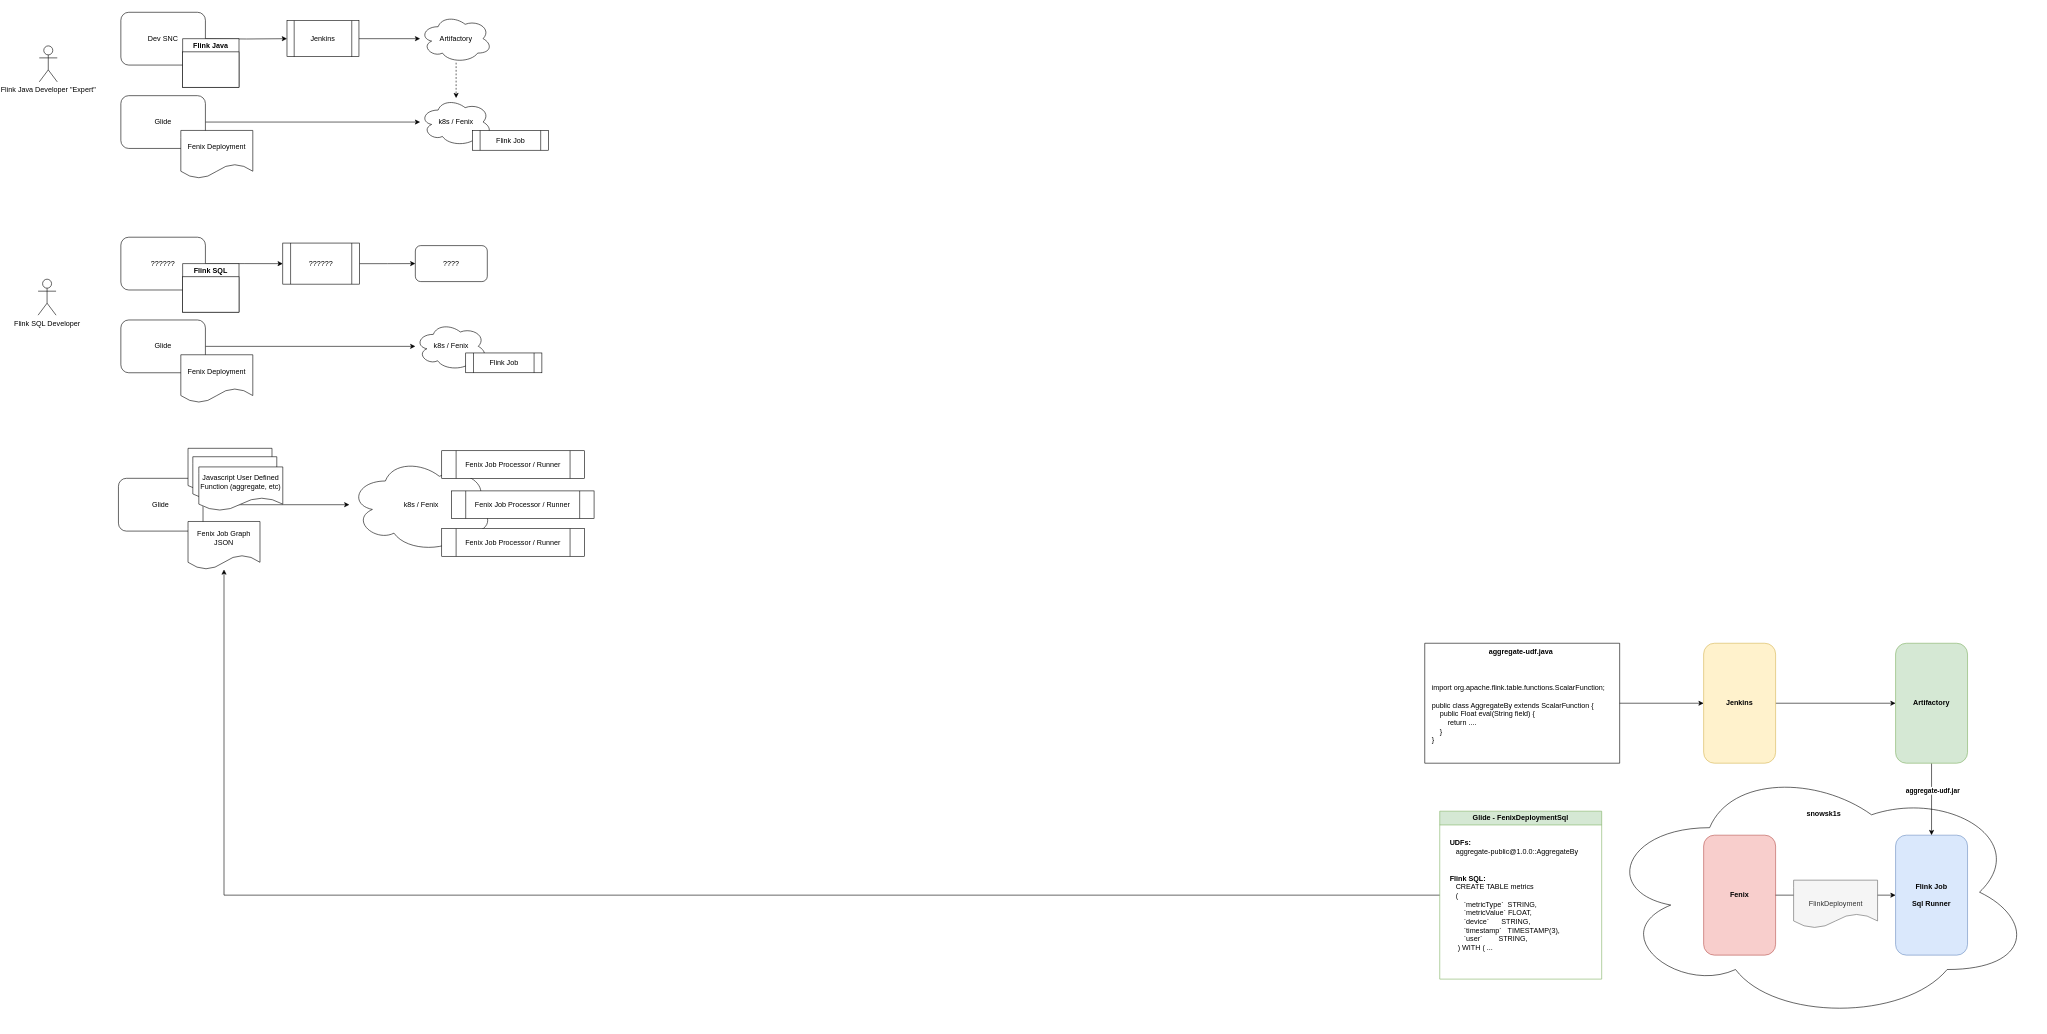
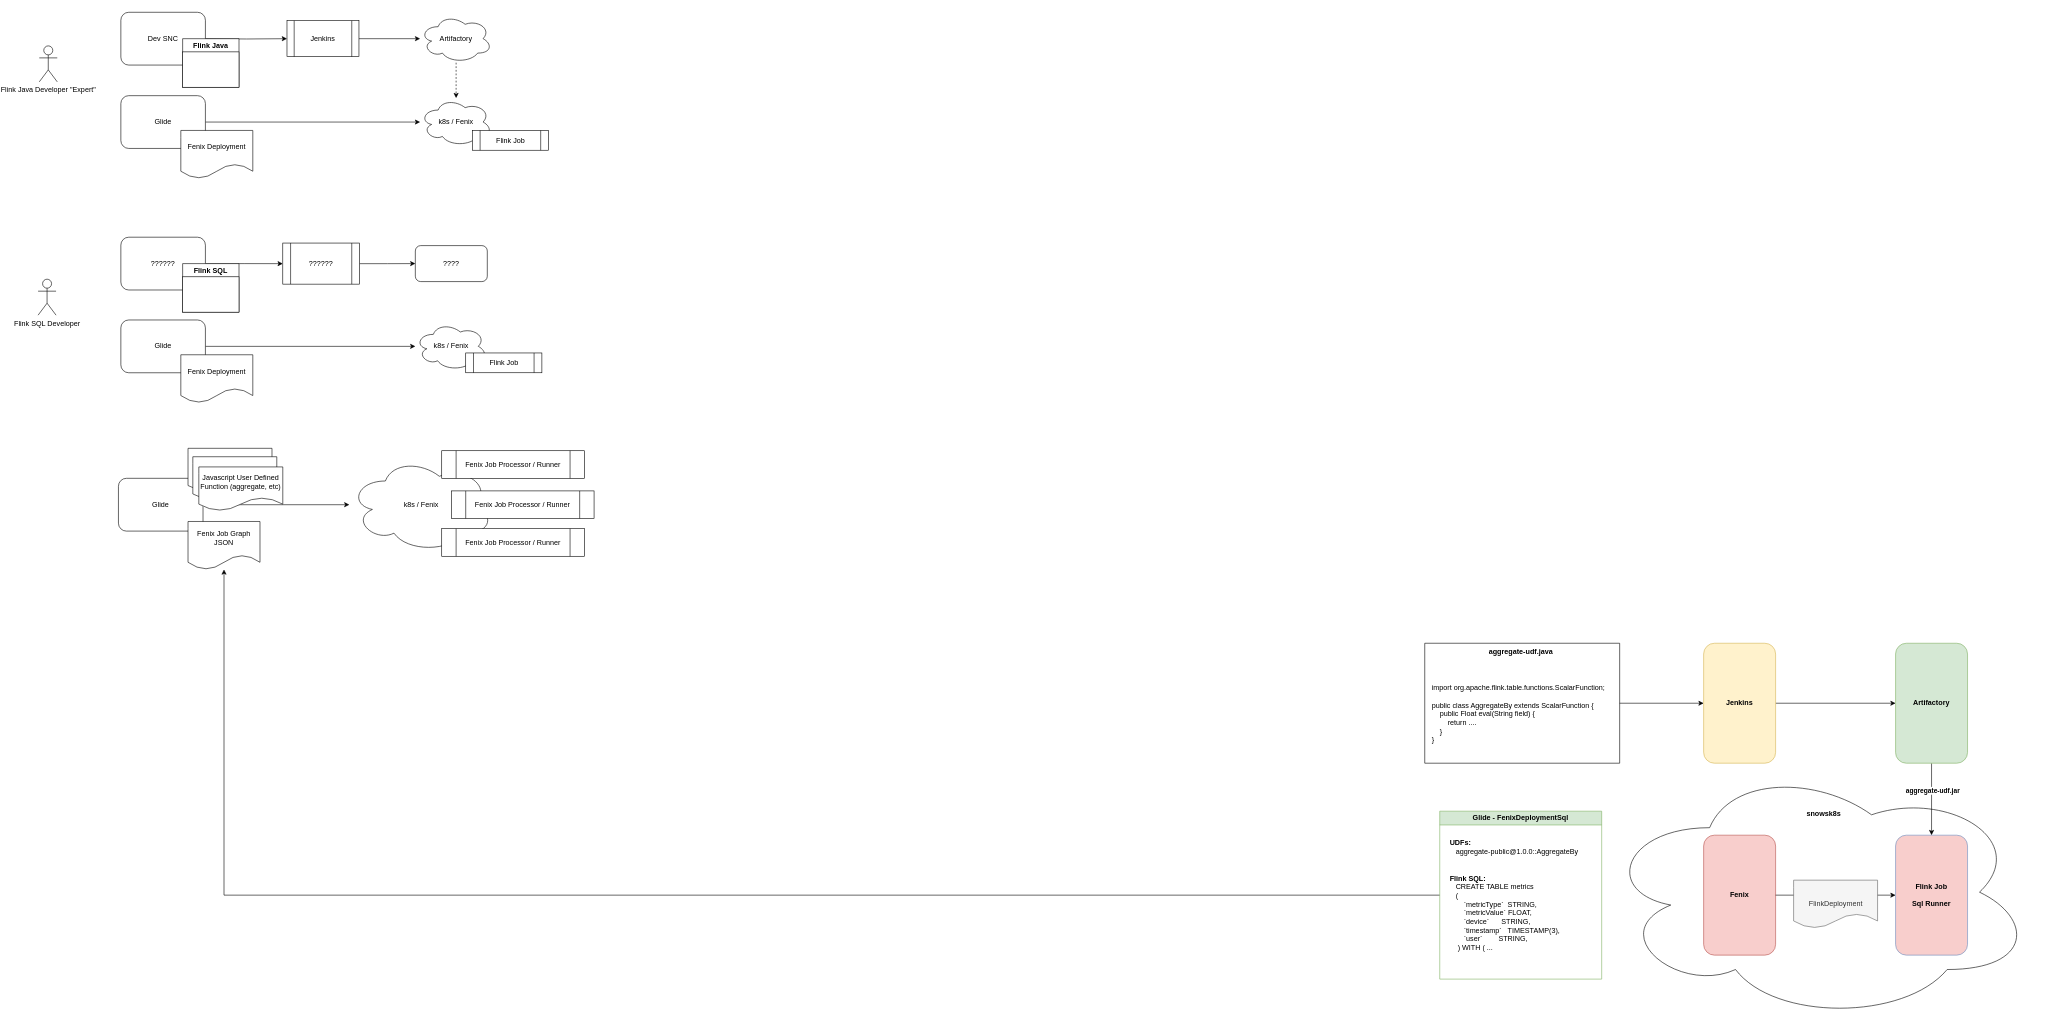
  <mxCell id="0" />
  <mxCell id="1" parent="0" />
  <mxCell id="2" style="edgeStyle=orthogonalEdgeStyle;rounded=0;orthogonalLoop=1;jettySize=auto;html=1;entryX=0;entryY=0.5;entryDx=0;entryDy=0;" edge="1" parent="1" target="28"><mxGeometry relative="1" as="geometry"><mxPoint x="299" y="64" as="sourcePoint" /></mxGeometry></mxCell>
  <mxCell id="3" value="" style="ellipse;shape=cloud;whiteSpace=wrap;html=1;" parent="1" vertex="1"><mxGeometry x="2627" y="1272" width="720" height="430" as="geometry" /></mxCell>
  <mxCell id="4" value="" style="edgeStyle=orthogonalEdgeStyle;rounded=0;orthogonalLoop=1;jettySize=auto;html=1;" parent="1" source="5" target="33" edge="1"><mxGeometry relative="1" as="geometry" /></mxCell>
  <mxCell id="5" value="Glide - FenixDeploymentSql" style="swimlane;whiteSpace=wrap;html=1;fillColor=#d5e8d4;strokeColor=#82b366;" parent="1" vertex="1"><mxGeometry x="2357" y="1352" width="270" height="280" as="geometry" /></mxCell>
  <mxCell id="6" value="&lt;div&gt;&lt;b&gt;Flink SQL:&lt;/b&gt;&lt;/div&gt;&lt;div&gt;&amp;nbsp; &amp;nbsp;CREATE TABLE metrics&lt;/div&gt;&lt;div&gt;&amp;nbsp; &amp;nbsp;(&lt;/div&gt;&lt;div&gt;&amp;nbsp; &amp;nbsp; &amp;nbsp; &amp;nbsp;`metricType`&amp;nbsp; STRING,&lt;/div&gt;&lt;div&gt;&amp;nbsp; &amp;nbsp; &amp;nbsp; &amp;nbsp;`metricValue` FLOAT,&lt;/div&gt;&lt;div&gt;&amp;nbsp; &amp;nbsp; &amp;nbsp; &amp;nbsp;`device`&amp;nbsp; &amp;nbsp; &amp;nbsp; STRING,&lt;/div&gt;&lt;div&gt;&amp;nbsp; &amp;nbsp; &amp;nbsp; &amp;nbsp;`timestamp`&amp;nbsp; &amp;nbsp;TIMESTAMP(3),&lt;/div&gt;&lt;div&gt;&amp;nbsp; &amp;nbsp; &amp;nbsp; &amp;nbsp;`user`&amp;nbsp; &amp;nbsp; &amp;nbsp; &amp;nbsp; STRING,&lt;/div&gt;&lt;div&gt;&amp;nbsp; &amp;nbsp; ) WITH ( ...&lt;/div&gt;" style="text;html=1;align=left;verticalAlign=middle;resizable=0;points=[];autosize=1;strokeColor=none;fillColor=none;" parent="5" vertex="1"><mxGeometry x="15" y="100" width="210" height="140" as="geometry" /></mxCell>
  <mxCell id="7" value="&lt;div&gt;&lt;b&gt;UDFs:&lt;/b&gt;&lt;br&gt;&amp;nbsp; &amp;nbsp;aggregate-public@1.0.0::AggregateBy&lt;/div&gt;" style="text;html=1;align=left;verticalAlign=middle;resizable=0;points=[];autosize=1;strokeColor=none;fillColor=none;" parent="5" vertex="1"><mxGeometry x="15" y="40" width="220" height="40" as="geometry" /></mxCell>
  <mxCell id="8" value="&lt;div style=&quot;&quot;&gt;&lt;span style=&quot;background-color: initial;&quot;&gt;&lt;b&gt;Fenix&lt;/b&gt;&lt;/span&gt;&lt;/div&gt;" style="rounded=1;whiteSpace=wrap;html=1;align=center;fillColor=#f8cecc;strokeColor=#b85450;" parent="1" vertex="1"><mxGeometry x="2797" y="1392" width="120" height="200" as="geometry" /></mxCell>
  <mxCell id="9" value="" style="endArrow=classic;html=1;rounded=0;entryX=0;entryY=0.5;entryDx=0;entryDy=0;exitX=1;exitY=0.5;exitDx=0;exitDy=0;" parent="1" source="8" target="11" edge="1"><mxGeometry relative="1" as="geometry"><mxPoint x="2937" y="1491.5" as="sourcePoint" /><mxPoint x="3137" y="1492" as="targetPoint" /></mxGeometry></mxCell>
  <mxCell id="10" value="FlinkDeployment" style="shape=document;html=1;outlineConnect=0;fillColor=#f5f5f5;fontColor=#333333;strokeColor=#666666;" parent="9" vertex="1"><mxGeometry width="140" height="80" relative="1" as="geometry"><mxPoint x="-70" y="-25" as="offset" /></mxGeometry></mxCell>
- <mxCell id="11" value="&lt;div style=&quot;&quot;&gt;&lt;span style=&quot;background-color: initial;&quot;&gt;&lt;b&gt;Flink Job&lt;br&gt;&lt;br&gt;Sql Runner&lt;/b&gt;&lt;/span&gt;&lt;/div&gt;" style="rounded=1;whiteSpace=wrap;html=1;align=center;fillColor=#dae8fc;strokeColor=#6c8ebf;" parent="1" vertex="1"><mxGeometry x="3117" y="1392" width="120" height="200" as="geometry" /></mxCell>
- <mxCell id="12" value="&lt;b&gt;snowsk1s&lt;/b&gt;" style="text;html=1;align=center;verticalAlign=middle;resizable=0;points=[];autosize=1;strokeColor=none;fillColor=none;" parent="1" vertex="1"><mxGeometry x="2957" y="1342" width="80" height="30" as="geometry" /></mxCell>
+ <mxCell id="11" value="&lt;div style=&quot;&quot;&gt;&lt;span style=&quot;background-color: initial;&quot;&gt;&lt;b&gt;Flink Job&lt;br&gt;&lt;br&gt;Sql Runner&lt;/b&gt;&lt;/span&gt;&lt;/div&gt;" style="rounded=1;whiteSpace=wrap;html=1;align=center;fillColor=#f8cecc;strokeColor=#6c8ebf;" parent="1" vertex="1"><mxGeometry x="3117" y="1392" width="120" height="200" as="geometry" /></mxCell>
+ <mxCell id="12" value="&lt;b&gt;snowsk8s&lt;/b&gt;" style="text;html=1;align=center;verticalAlign=middle;resizable=0;points=[];autosize=1;strokeColor=none;fillColor=none;" parent="1" vertex="1"><mxGeometry x="2957" y="1342" width="80" height="30" as="geometry" /></mxCell>
  <mxCell id="13" style="edgeStyle=orthogonalEdgeStyle;rounded=0;orthogonalLoop=1;jettySize=auto;html=1;entryX=0;entryY=0.5;entryDx=0;entryDy=0;" parent="1" source="14" target="18" edge="1"><mxGeometry relative="1" as="geometry" /></mxCell>
  <mxCell id="14" value="" style="swimlane;startSize=0;" parent="1" vertex="1"><mxGeometry x="2332" y="1072" width="325" height="200" as="geometry" /></mxCell>
  <mxCell id="15" value="&lt;b&gt;aggregate-udf.java&lt;/b&gt;" style="text;html=1;align=center;verticalAlign=middle;resizable=0;points=[];autosize=1;strokeColor=none;fillColor=none;" parent="14" vertex="1"><mxGeometry x="95" width="130" height="30" as="geometry" /></mxCell>
  <mxCell id="16" value="&lt;div&gt;import org.apache.flink.table.functions.ScalarFunction;&lt;/div&gt;&lt;div&gt;&lt;br&gt;&lt;/div&gt;&lt;div&gt;public class AggregateBy extends ScalarFunction {&lt;/div&gt;&lt;div&gt;&amp;nbsp; &amp;nbsp; public Float eval(String field) {&lt;/div&gt;&lt;div&gt;&amp;nbsp; &amp;nbsp; &amp;nbsp; &amp;nbsp; return ....&lt;/div&gt;&lt;div&gt;&amp;nbsp; &amp;nbsp; }&lt;/div&gt;&lt;div&gt;}&lt;/div&gt;&lt;div&gt;&lt;br&gt;&lt;/div&gt;" style="text;html=1;align=left;verticalAlign=middle;resizable=0;points=[];autosize=1;strokeColor=none;fillColor=none;" parent="14" vertex="1"><mxGeometry x="10" y="60" width="310" height="130" as="geometry" /></mxCell>
  <mxCell id="17" style="edgeStyle=orthogonalEdgeStyle;rounded=0;orthogonalLoop=1;jettySize=auto;html=1;entryX=0;entryY=0.5;entryDx=0;entryDy=0;" parent="1" source="18" target="21" edge="1"><mxGeometry relative="1" as="geometry" /></mxCell>
  <mxCell id="18" value="&lt;b&gt;Jenkins&lt;/b&gt;" style="rounded=1;whiteSpace=wrap;html=1;fillColor=#fff2cc;strokeColor=#d6b656;" parent="1" vertex="1"><mxGeometry x="2797" y="1072" width="120" height="200" as="geometry" /></mxCell>
  <mxCell id="19" style="edgeStyle=orthogonalEdgeStyle;rounded=0;orthogonalLoop=1;jettySize=auto;html=1;" parent="1" source="21" target="11" edge="1"><mxGeometry relative="1" as="geometry" /></mxCell>
  <mxCell id="20" value="&lt;b&gt;aggregate-udf.jar&lt;/b&gt;" style="edgeLabel;html=1;align=center;verticalAlign=middle;resizable=0;points=[];" parent="19" vertex="1" connectable="0"><mxGeometry x="-0.25" y="1" relative="1" as="geometry"><mxPoint as="offset" /></mxGeometry></mxCell>
  <mxCell id="21" value="&lt;b&gt;Artifactory&lt;/b&gt;" style="rounded=1;whiteSpace=wrap;html=1;fillColor=#d5e8d4;strokeColor=#82b366;" parent="1" vertex="1"><mxGeometry x="3117" y="1072" width="120" height="200" as="geometry" /></mxCell>
  <mxCell id="22" value="Flink SQL Developer" style="shape=umlActor;verticalLabelPosition=bottom;verticalAlign=top;html=1;outlineConnect=0;" vertex="1" parent="1"><mxGeometry x="20" y="465" width="30" height="60" as="geometry" /></mxCell>
  <mxCell id="23" value="Flink Java Developer &quot;Expert&quot;" style="shape=umlActor;verticalLabelPosition=bottom;verticalAlign=top;html=1;outlineConnect=0;" vertex="1" parent="1"><mxGeometry x="22" y="76" width="30" height="60" as="geometry" /></mxCell>
  <mxCell id="24" value="" style="edgeStyle=orthogonalEdgeStyle;rounded=0;orthogonalLoop=1;jettySize=auto;html=1;" edge="1" parent="1" source="25" target="31"><mxGeometry relative="1" as="geometry" /></mxCell>
  <mxCell id="25" value="Glide" style="rounded=1;whiteSpace=wrap;html=1;" vertex="1" parent="1"><mxGeometry x="158" y="159" width="141" height="88" as="geometry" /></mxCell>
  <mxCell id="26" value="Fenix Deployment" style="shape=document;whiteSpace=wrap;html=1;boundedLbl=1;" vertex="1" parent="1"><mxGeometry x="258" y="217" width="120" height="80" as="geometry" /></mxCell>
  <mxCell id="27" value="" style="edgeStyle=orthogonalEdgeStyle;rounded=0;orthogonalLoop=1;jettySize=auto;html=1;" edge="1" parent="1" source="28" target="30"><mxGeometry relative="1" as="geometry" /></mxCell>
  <mxCell id="28" value="Jenkins" style="shape=process;whiteSpace=wrap;html=1;backgroundOutline=1;" vertex="1" parent="1"><mxGeometry x="435" y="34" width="120" height="60" as="geometry" /></mxCell>
  <mxCell id="29" value="" style="edgeStyle=orthogonalEdgeStyle;rounded=0;orthogonalLoop=1;jettySize=auto;html=1;dashed=1;" edge="1" parent="1" source="30" target="31"><mxGeometry relative="1" as="geometry" /></mxCell>
  <mxCell id="30" value="Artifactory" style="ellipse;shape=cloud;whiteSpace=wrap;html=1;" vertex="1" parent="1"><mxGeometry x="657" y="24" width="120" height="80" as="geometry" /></mxCell>
  <mxCell id="31" value="k8s / Fenix" style="ellipse;shape=cloud;whiteSpace=wrap;html=1;rounded=1;" vertex="1" parent="1"><mxGeometry x="657" y="163" width="120" height="80" as="geometry" /></mxCell>
  <mxCell id="32" value="Glide" style="rounded=1;whiteSpace=wrap;html=1;" vertex="1" parent="1"><mxGeometry x="154" y="797" width="141" height="88" as="geometry" /></mxCell>
  <mxCell id="33" value="Fenix Job Graph JSON" style="shape=document;whiteSpace=wrap;html=1;boundedLbl=1;" vertex="1" parent="1"><mxGeometry x="270" y="869" width="120" height="80" as="geometry" /></mxCell>
  <mxCell id="34" value="JS User Defined Func" style="shape=document;whiteSpace=wrap;html=1;boundedLbl=1;" vertex="1" parent="1"><mxGeometry x="270" y="747" width="140" height="73" as="geometry" /></mxCell>
  <mxCell id="35" value="JS User Defined Func" style="shape=document;whiteSpace=wrap;html=1;boundedLbl=1;" vertex="1" parent="1"><mxGeometry x="278" y="761" width="140" height="73" as="geometry" /></mxCell>
  <mxCell id="36" value="" style="edgeStyle=orthogonalEdgeStyle;rounded=0;orthogonalLoop=1;jettySize=auto;html=1;exitX=1;exitY=0.5;exitDx=0;exitDy=0;" edge="1" parent="1" source="32" target="38"><mxGeometry relative="1" as="geometry" /></mxCell>
  <mxCell id="37" value="Javascript User Defined Function (aggregate, etc)" style="shape=document;whiteSpace=wrap;html=1;boundedLbl=1;" vertex="1" parent="1"><mxGeometry x="288" y="778" width="140" height="73" as="geometry" /></mxCell>
  <mxCell id="38" value="k8s / Fenix" style="ellipse;shape=cloud;whiteSpace=wrap;html=1;" vertex="1" parent="1"><mxGeometry x="539" y="762" width="240" height="158" as="geometry" /></mxCell>
  <mxCell id="39" value="Fenix Job Processor / Runner" style="shape=process;whiteSpace=wrap;html=1;backgroundOutline=1;" vertex="1" parent="1"><mxGeometry x="693" y="751" width="238" height="46" as="geometry" /></mxCell>
  <mxCell id="40" value="Fenix Job Processor / Runner" style="shape=process;whiteSpace=wrap;html=1;backgroundOutline=1;" vertex="1" parent="1"><mxGeometry x="709" y="818" width="238" height="46" as="geometry" /></mxCell>
  <mxCell id="41" value="Fenix Job Processor / Runner" style="shape=process;whiteSpace=wrap;html=1;backgroundOutline=1;" vertex="1" parent="1"><mxGeometry x="693" y="881" width="238" height="46" as="geometry" /></mxCell>
  <mxCell id="42" value="Flink Job" style="shape=process;whiteSpace=wrap;html=1;backgroundOutline=1;" vertex="1" parent="1"><mxGeometry x="744" y="217" width="127" height="33" as="geometry" /></mxCell>
  <mxCell id="43" value="" style="edgeStyle=orthogonalEdgeStyle;rounded=0;orthogonalLoop=1;jettySize=auto;html=1;" edge="1" parent="1" source="44" target="56"><mxGeometry relative="1" as="geometry" /></mxCell>
  <mxCell id="44" value="Glide" style="rounded=1;whiteSpace=wrap;html=1;" vertex="1" parent="1"><mxGeometry x="158" y="533" width="141" height="88" as="geometry" /></mxCell>
  <mxCell id="45" value="Fenix Deployment" style="shape=document;whiteSpace=wrap;html=1;boundedLbl=1;" vertex="1" parent="1"><mxGeometry x="258" y="591" width="120" height="80" as="geometry" /></mxCell>
  <mxCell id="46" value="Dev SNC" style="rounded=1;whiteSpace=wrap;html=1;" vertex="1" parent="1"><mxGeometry x="158" y="20" width="141" height="88" as="geometry" /></mxCell>
  <mxCell id="47" value="Flink Java" style="swimlane;whiteSpace=wrap;html=1;glass=0;" vertex="1" parent="1"><mxGeometry x="261" y="64" width="94" height="81" as="geometry" /></mxCell>
  <mxCell id="48" value="" style="rounded=0;whiteSpace=wrap;html=1;" vertex="1" parent="47"><mxGeometry y="22" width="94" height="59" as="geometry" /></mxCell>
  <mxCell id="49" value="" style="edgeStyle=orthogonalEdgeStyle;rounded=0;orthogonalLoop=1;jettySize=auto;html=1;" edge="1" parent="1" source="50" target="54"><mxGeometry relative="1" as="geometry" /></mxCell>
  <mxCell id="50" value="??????" style="rounded=1;whiteSpace=wrap;html=1;" vertex="1" parent="1"><mxGeometry x="158" y="395" width="141" height="88" as="geometry" /></mxCell>
  <mxCell id="51" value="Flink SQL" style="swimlane;whiteSpace=wrap;html=1;glass=0;" vertex="1" parent="1"><mxGeometry x="261" y="439" width="94" height="81" as="geometry" /></mxCell>
  <mxCell id="52" value="" style="rounded=0;whiteSpace=wrap;html=1;" vertex="1" parent="51"><mxGeometry y="22" width="94" height="59" as="geometry" /></mxCell>
  <mxCell id="53" value="" style="edgeStyle=orthogonalEdgeStyle;rounded=0;orthogonalLoop=1;jettySize=auto;html=1;" edge="1" parent="1" source="54" target="55"><mxGeometry relative="1" as="geometry" /></mxCell>
  <mxCell id="54" value="??????" style="shape=process;whiteSpace=wrap;html=1;backgroundOutline=1;" vertex="1" parent="1"><mxGeometry x="428" y="404.75" width="128" height="68.5" as="geometry" /></mxCell>
  <mxCell id="55" value="????" style="rounded=1;whiteSpace=wrap;html=1;" vertex="1" parent="1"><mxGeometry x="649" y="409" width="120" height="60" as="geometry" /></mxCell>
  <mxCell id="56" value="k8s / Fenix" style="ellipse;shape=cloud;whiteSpace=wrap;html=1;rounded=1;" vertex="1" parent="1"><mxGeometry x="649" y="537" width="120" height="80" as="geometry" /></mxCell>
  <mxCell id="57" value="Flink Job" style="shape=process;whiteSpace=wrap;html=1;backgroundOutline=1;" vertex="1" parent="1"><mxGeometry x="733" y="588" width="127" height="33" as="geometry" /></mxCell>
